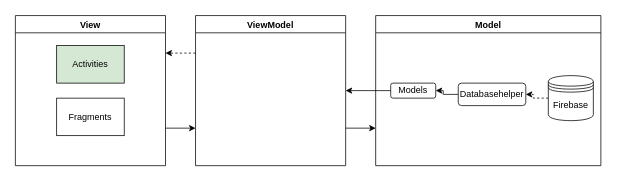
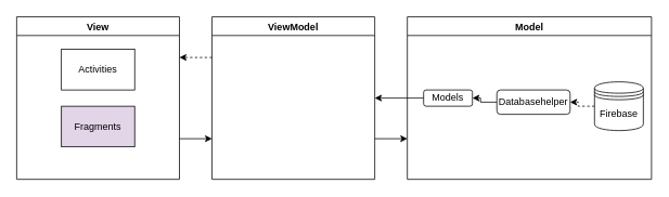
  <mxCell id="0" />
  <mxCell id="1" parent="0" />
  <mxCell id="2" style="edgeStyle=orthogonalEdgeStyle;rounded=0;orthogonalLoop=1;jettySize=auto;html=1;exitX=1;exitY=0.75;exitDx=0;exitDy=0;entryX=0;entryY=0.75;entryDx=0;entryDy=0;" edge="1" parent="1" source="3" target="8"><mxGeometry relative="1" as="geometry" /></mxCell>
  <mxCell id="3" value="View" style="swimlane;" vertex="1" parent="1"><mxGeometry x="20" y="20" width="200" height="200" as="geometry" /></mxCell>
- <mxCell id="4" value="Activities" style="rounded=0;whiteSpace=wrap;html=1;fillColor=#d5e8d4;" vertex="1" parent="3"><mxGeometry x="55" y="40" width="90" height="50" as="geometry" /></mxCell>
- <mxCell id="5" value="Fragments" style="rounded=0;whiteSpace=wrap;html=1;" vertex="1" parent="3"><mxGeometry x="55" y="110" width="90" height="50" as="geometry" /></mxCell>
+ <mxCell id="4" value="Activities" style="rounded=0;whiteSpace=wrap;html=1;" vertex="1" parent="3"><mxGeometry x="55" y="40" width="90" height="50" as="geometry" /></mxCell>
+ <mxCell id="5" value="Fragments" style="rounded=0;whiteSpace=wrap;html=1;fillColor=#e1d5e7;" vertex="1" parent="3"><mxGeometry x="55" y="110" width="90" height="50" as="geometry" /></mxCell>
  <mxCell id="6" style="edgeStyle=orthogonalEdgeStyle;rounded=0;orthogonalLoop=1;jettySize=auto;html=1;exitX=1;exitY=0.75;exitDx=0;exitDy=0;entryX=0;entryY=0.75;entryDx=0;entryDy=0;" edge="1" parent="1" source="8" target="9"><mxGeometry relative="1" as="geometry" /></mxCell>
  <mxCell id="7" style="edgeStyle=orthogonalEdgeStyle;rounded=0;orthogonalLoop=1;jettySize=auto;html=1;exitX=0;exitY=0.25;exitDx=0;exitDy=0;entryX=1;entryY=0.25;entryDx=0;entryDy=0;dashed=1;" edge="1" parent="1" source="8" target="3"><mxGeometry relative="1" as="geometry" /></mxCell>
  <mxCell id="8" value="ViewModel" style="swimlane;" vertex="1" parent="1"><mxGeometry x="260" y="20" width="200" height="200" as="geometry" /></mxCell>
  <mxCell id="9" value="Model" style="swimlane;" vertex="1" parent="1"><mxGeometry x="500" y="20" width="300" height="200" as="geometry" /></mxCell>
  <mxCell id="10" style="edgeStyle=orthogonalEdgeStyle;rounded=0;orthogonalLoop=1;jettySize=auto;html=1;exitX=0;exitY=0.5;exitDx=0;exitDy=0;" edge="1" parent="9" source="11" target="14"><mxGeometry relative="1" as="geometry" /></mxCell>
  <mxCell id="11" value="Databasehelper" style="rounded=1;whiteSpace=wrap;html=1;" vertex="1" parent="9"><mxGeometry x="110" y="90" width="90" height="30" as="geometry" /></mxCell>
  <mxCell id="12" style="edgeStyle=orthogonalEdgeStyle;rounded=0;orthogonalLoop=1;jettySize=auto;html=1;exitX=0;exitY=0.5;exitDx=0;exitDy=0;entryX=1;entryY=0.5;entryDx=0;entryDy=0;dashed=1;" edge="1" parent="9" source="13" target="11"><mxGeometry relative="1" as="geometry"><Array as="points"><mxPoint x="210" y="110" /><mxPoint x="210" y="105" /></Array></mxGeometry></mxCell>
  <mxCell id="13" value="Firebase" style="shape=datastore;whiteSpace=wrap;html=1;" vertex="1" parent="9"><mxGeometry x="230" y="80" width="60" height="60" as="geometry" /></mxCell>
  <mxCell id="14" value="Models" style="rounded=1;whiteSpace=wrap;html=1;" vertex="1" parent="9"><mxGeometry x="20" y="90" width="60" height="20" as="geometry" /></mxCell>
  <mxCell id="15" style="edgeStyle=orthogonalEdgeStyle;rounded=0;orthogonalLoop=1;jettySize=auto;html=1;exitX=0;exitY=0.5;exitDx=0;exitDy=0;entryX=1;entryY=0.5;entryDx=0;entryDy=0;" edge="1" parent="1" source="14" target="8"><mxGeometry relative="1" as="geometry" /></mxCell>
